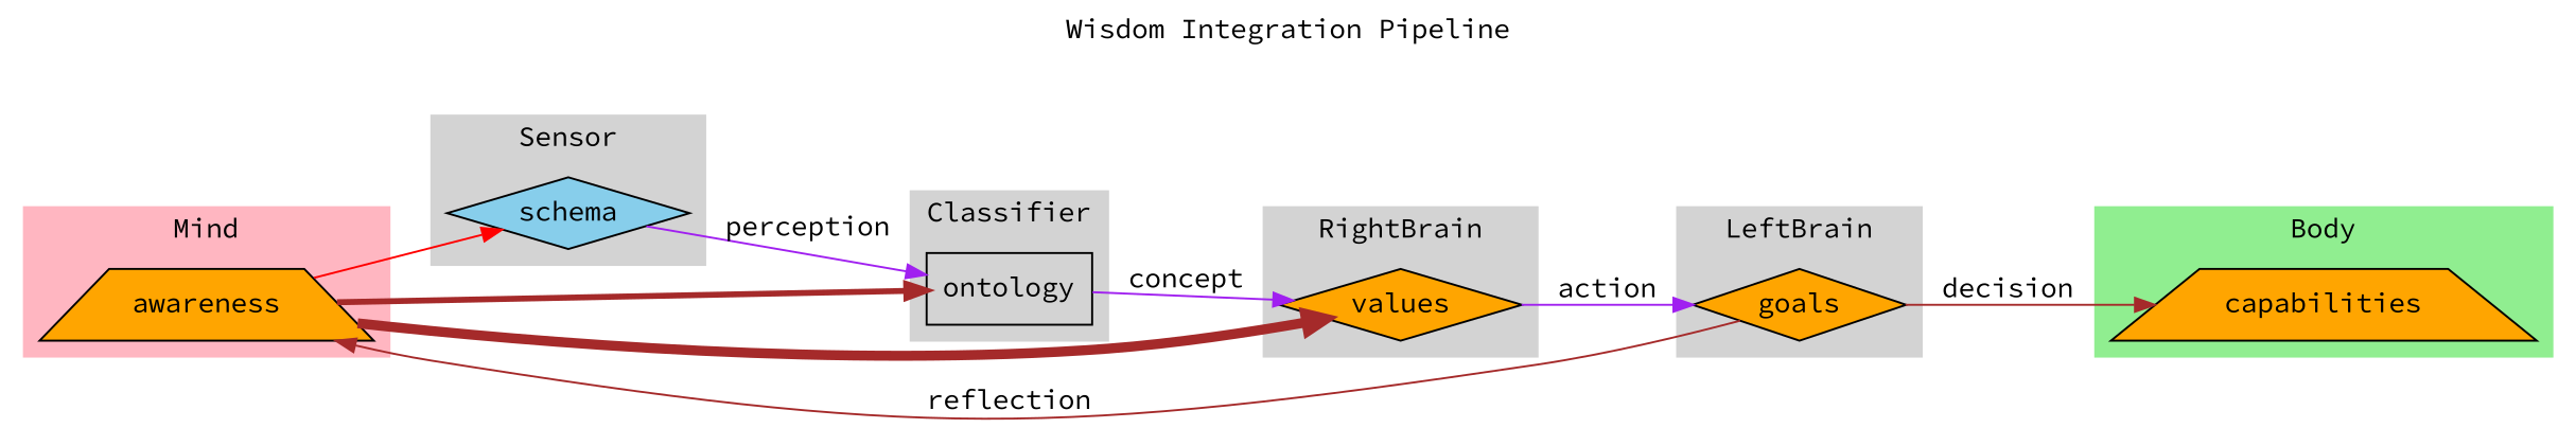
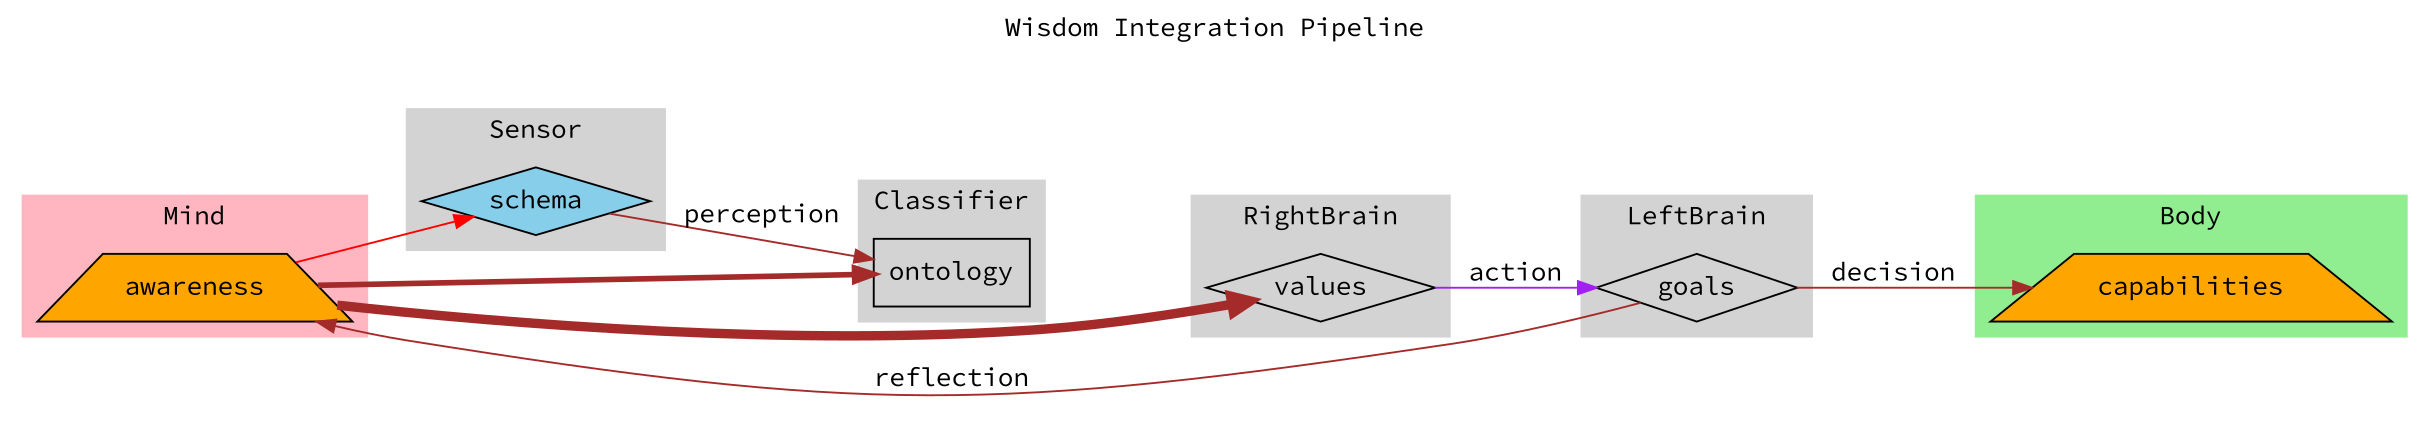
  digraph {
    fontname="Source Code Pro"
    label="Wisdom Integration Pipeline"
    labelloc=t
    rankdir=LR
    node [fillcolor=lightgrey fontname="Source Code Pro" shape=diamond style=filled]
    edge [color=brown fontname="Source Code Pro"]
    awareness [fillcolor=orange shape=trapezium]
    schema [fillcolor=skyblue]
    ontology [shape=box]
-   values [fillcolor=orange]
-   goals [fillcolor=orange]
+   values
+   goals
    capabilities [fillcolor=orange shape=trapezium]
    subgraph cluster_1 {
      color=lightpink
      label=Mind
      style=filled
      awareness
    }
    subgraph cluster_2 {
      color=lightgrey
      label=Sensor
      style=filled
      schema
    }
    subgraph cluster_3 {
      color=lightgrey
      label=Classifier
      style=filled
      ontology
    }
    subgraph cluster_4 {
      color=lightgrey
      label=RightBrain
      style=filled
      values
    }
    subgraph cluster_5 {
      color=lightgrey
      label=LeftBrain
      style=filled
      goals
    }
    subgraph cluster_6 {
      color=lightgreen
      label=Body
      style=filled
      capabilities
    }
    awareness -> schema [color=red penwidth=1]
    awareness -> ontology [penwidth=3]
    awareness -> values [penwidth=5]
-   schema -> ontology [color=purple label=perception]
-   ontology -> values [color=purple label=concept]
+   schema -> ontology [label=perception]
    values -> goals [color=purple label=action]
    goals -> awareness [constraint=false label=reflection]
    goals -> capabilities [label=decision]
  }
